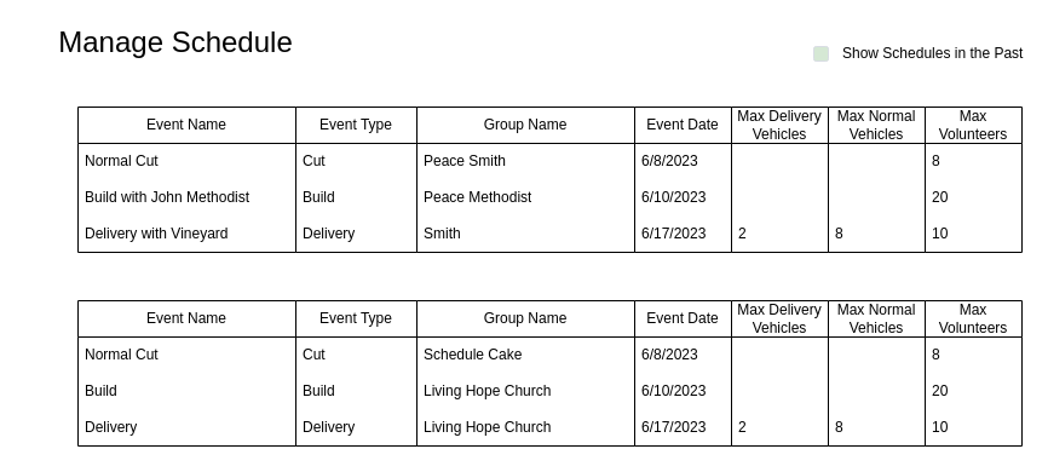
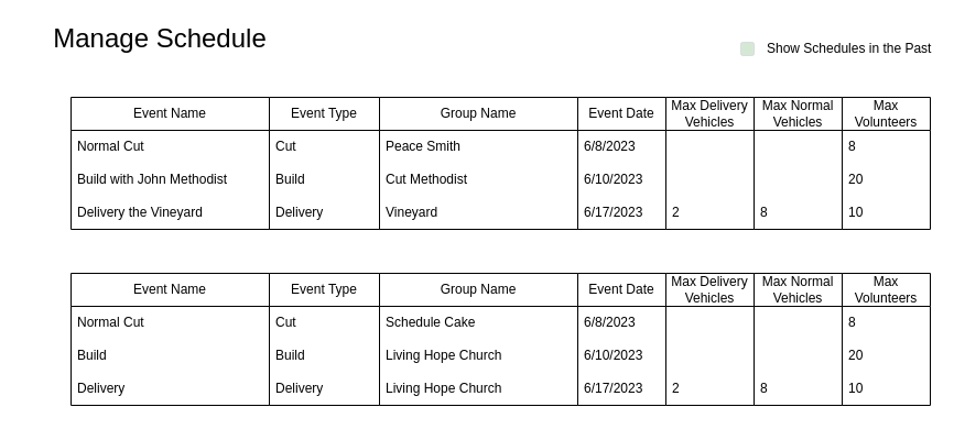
  <mxCell id="0" style=";html=1;" />
  <mxCell id="1" style=";html=1;" parent="0" />
  <mxCell id="2" value="Event Name" style="swimlane;fontStyle=0;childLayout=stackLayout;horizontal=1;startSize=30;horizontalStack=0;resizeParent=1;resizeParentMax=0;resizeLast=0;collapsible=1;marginBottom=0;whiteSpace=wrap;html=1;" vertex="1" parent="1"><mxGeometry x="64" y="88" width="180" height="120" as="geometry" /></mxCell>
  <mxCell id="3" value="Normal Cut" style="text;strokeColor=none;fillColor=none;align=left;verticalAlign=middle;spacingLeft=4;spacingRight=4;overflow=hidden;points=[[0,0.5],[1,0.5]];portConstraint=eastwest;rotatable=0;whiteSpace=wrap;html=1;" vertex="1" parent="2"><mxGeometry y="30" width="180" height="30" as="geometry" /></mxCell>
  <mxCell id="4" value="Build with John Methodist" style="text;strokeColor=none;fillColor=none;align=left;verticalAlign=middle;spacingLeft=4;spacingRight=4;overflow=hidden;points=[[0,0.5],[1,0.5]];portConstraint=eastwest;rotatable=0;whiteSpace=wrap;html=1;" vertex="1" parent="2"><mxGeometry y="60" width="180" height="30" as="geometry" /></mxCell>
- <mxCell id="5" value="Delivery with Vineyard" style="text;strokeColor=none;fillColor=none;align=left;verticalAlign=middle;spacingLeft=4;spacingRight=4;overflow=hidden;points=[[0,0.5],[1,0.5]];portConstraint=eastwest;rotatable=0;whiteSpace=wrap;html=1;" vertex="1" parent="2"><mxGeometry y="90" width="180" height="30" as="geometry" /></mxCell>
+ <mxCell id="5" value="Delivery the Vineyard" style="text;strokeColor=none;fillColor=none;align=left;verticalAlign=middle;spacingLeft=4;spacingRight=4;overflow=hidden;points=[[0,0.5],[1,0.5]];portConstraint=eastwest;rotatable=0;whiteSpace=wrap;html=1;" vertex="1" parent="2"><mxGeometry y="90" width="180" height="30" as="geometry" /></mxCell>
  <mxCell id="6" value="Event Type" style="swimlane;fontStyle=0;childLayout=stackLayout;horizontal=1;startSize=30;horizontalStack=0;resizeParent=1;resizeParentMax=0;resizeLast=0;collapsible=1;marginBottom=0;whiteSpace=wrap;html=1;" vertex="1" parent="1"><mxGeometry x="244" y="88" width="100" height="120" as="geometry"><mxRectangle x="220" y="80" width="100" height="30" as="alternateBounds" /></mxGeometry></mxCell>
  <mxCell id="7" value="Cut" style="text;strokeColor=none;fillColor=none;align=left;verticalAlign=middle;spacingLeft=4;spacingRight=4;overflow=hidden;points=[[0,0.5],[1,0.5]];portConstraint=eastwest;rotatable=0;whiteSpace=wrap;html=1;" vertex="1" parent="6"><mxGeometry y="30" width="100" height="30" as="geometry" /></mxCell>
  <mxCell id="8" value="Build" style="text;strokeColor=none;fillColor=none;align=left;verticalAlign=middle;spacingLeft=4;spacingRight=4;overflow=hidden;points=[[0,0.5],[1,0.5]];portConstraint=eastwest;rotatable=0;whiteSpace=wrap;html=1;" vertex="1" parent="6"><mxGeometry y="60" width="100" height="30" as="geometry" /></mxCell>
  <mxCell id="9" value="Delivery" style="text;strokeColor=none;fillColor=none;align=left;verticalAlign=middle;spacingLeft=4;spacingRight=4;overflow=hidden;points=[[0,0.5],[1,0.5]];portConstraint=eastwest;rotatable=0;whiteSpace=wrap;html=1;" vertex="1" parent="6"><mxGeometry y="90" width="100" height="30" as="geometry" /></mxCell>
  <mxCell id="10" value="Group Name" style="swimlane;fontStyle=0;childLayout=stackLayout;horizontal=1;startSize=30;horizontalStack=0;resizeParent=1;resizeParentMax=0;resizeLast=0;collapsible=1;marginBottom=0;whiteSpace=wrap;html=1;" vertex="1" parent="1"><mxGeometry x="344" y="88" width="180" height="120" as="geometry" /></mxCell>
  <mxCell id="11" value="Peace Smith" style="text;strokeColor=none;fillColor=none;align=left;verticalAlign=middle;spacingLeft=4;spacingRight=4;overflow=hidden;points=[[0,0.5],[1,0.5]];portConstraint=eastwest;rotatable=0;whiteSpace=wrap;html=1;" vertex="1" parent="10"><mxGeometry y="30" width="180" height="30" as="geometry" /></mxCell>
- <mxCell id="12" value="Peace Methodist" style="text;strokeColor=none;fillColor=none;align=left;verticalAlign=middle;spacingLeft=4;spacingRight=4;overflow=hidden;points=[[0,0.5],[1,0.5]];portConstraint=eastwest;rotatable=0;whiteSpace=wrap;html=1;" vertex="1" parent="10"><mxGeometry y="60" width="180" height="30" as="geometry" /></mxCell>
- <mxCell id="13" value="Smith" style="text;strokeColor=none;fillColor=none;align=left;verticalAlign=middle;spacingLeft=4;spacingRight=4;overflow=hidden;points=[[0,0.5],[1,0.5]];portConstraint=eastwest;rotatable=0;whiteSpace=wrap;html=1;" vertex="1" parent="10"><mxGeometry y="90" width="180" height="30" as="geometry" /></mxCell>
+ <mxCell id="12" value="Cut Methodist" style="text;strokeColor=none;fillColor=none;align=left;verticalAlign=middle;spacingLeft=4;spacingRight=4;overflow=hidden;points=[[0,0.5],[1,0.5]];portConstraint=eastwest;rotatable=0;whiteSpace=wrap;html=1;" vertex="1" parent="10"><mxGeometry y="60" width="180" height="30" as="geometry" /></mxCell>
+ <mxCell id="13" value="Vineyard" style="text;strokeColor=none;fillColor=none;align=left;verticalAlign=middle;spacingLeft=4;spacingRight=4;overflow=hidden;points=[[0,0.5],[1,0.5]];portConstraint=eastwest;rotatable=0;whiteSpace=wrap;html=1;" vertex="1" parent="10"><mxGeometry y="90" width="180" height="30" as="geometry" /></mxCell>
  <mxCell id="14" value="Event Date" style="swimlane;fontStyle=0;childLayout=stackLayout;horizontal=1;startSize=30;horizontalStack=0;resizeParent=1;resizeParentMax=0;resizeLast=0;collapsible=1;marginBottom=0;whiteSpace=wrap;html=1;" vertex="1" parent="1"><mxGeometry x="524" y="88" width="80" height="120" as="geometry" /></mxCell>
  <mxCell id="15" value="6/8/2023" style="text;strokeColor=none;fillColor=none;align=left;verticalAlign=middle;spacingLeft=4;spacingRight=4;overflow=hidden;points=[[0,0.5],[1,0.5]];portConstraint=eastwest;rotatable=0;whiteSpace=wrap;html=1;" vertex="1" parent="14"><mxGeometry y="30" width="80" height="30" as="geometry" /></mxCell>
  <mxCell id="16" value="6/10/2023" style="text;strokeColor=none;fillColor=none;align=left;verticalAlign=middle;spacingLeft=4;spacingRight=4;overflow=hidden;points=[[0,0.5],[1,0.5]];portConstraint=eastwest;rotatable=0;whiteSpace=wrap;html=1;" vertex="1" parent="14"><mxGeometry y="60" width="80" height="30" as="geometry" /></mxCell>
  <mxCell id="17" value="6/17/2023" style="text;strokeColor=none;fillColor=none;align=left;verticalAlign=middle;spacingLeft=4;spacingRight=4;overflow=hidden;points=[[0,0.5],[1,0.5]];portConstraint=eastwest;rotatable=0;whiteSpace=wrap;html=1;" vertex="1" parent="14"><mxGeometry y="90" width="80" height="30" as="geometry" /></mxCell>
  <mxCell id="18" value="Event Name" style="swimlane;fontStyle=0;childLayout=stackLayout;horizontal=1;startSize=30;horizontalStack=0;resizeParent=1;resizeParentMax=0;resizeLast=0;collapsible=1;marginBottom=0;whiteSpace=wrap;html=1;" vertex="1" parent="1"><mxGeometry x="64" y="248" width="180" height="120" as="geometry" /></mxCell>
  <mxCell id="19" value="Normal Cut" style="text;strokeColor=none;fillColor=none;align=left;verticalAlign=middle;spacingLeft=4;spacingRight=4;overflow=hidden;points=[[0,0.5],[1,0.5]];portConstraint=eastwest;rotatable=0;whiteSpace=wrap;html=1;" vertex="1" parent="18"><mxGeometry y="30" width="180" height="30" as="geometry" /></mxCell>
  <mxCell id="20" value="Build" style="text;strokeColor=none;fillColor=none;align=left;verticalAlign=middle;spacingLeft=4;spacingRight=4;overflow=hidden;points=[[0,0.5],[1,0.5]];portConstraint=eastwest;rotatable=0;whiteSpace=wrap;html=1;" vertex="1" parent="18"><mxGeometry y="60" width="180" height="30" as="geometry" /></mxCell>
  <mxCell id="21" value="Delivery" style="text;strokeColor=none;fillColor=none;align=left;verticalAlign=middle;spacingLeft=4;spacingRight=4;overflow=hidden;points=[[0,0.5],[1,0.5]];portConstraint=eastwest;rotatable=0;whiteSpace=wrap;html=1;" vertex="1" parent="18"><mxGeometry y="90" width="180" height="30" as="geometry" /></mxCell>
  <mxCell id="22" value="Event Type" style="swimlane;fontStyle=0;childLayout=stackLayout;horizontal=1;startSize=30;horizontalStack=0;resizeParent=1;resizeParentMax=0;resizeLast=0;collapsible=1;marginBottom=0;whiteSpace=wrap;html=1;" vertex="1" parent="1"><mxGeometry x="244" y="248" width="100" height="120" as="geometry" /></mxCell>
  <mxCell id="23" value="Cut" style="text;strokeColor=none;fillColor=none;align=left;verticalAlign=middle;spacingLeft=4;spacingRight=4;overflow=hidden;points=[[0,0.5],[1,0.5]];portConstraint=eastwest;rotatable=0;whiteSpace=wrap;html=1;" vertex="1" parent="22"><mxGeometry y="30" width="100" height="30" as="geometry" /></mxCell>
  <mxCell id="24" value="Build" style="text;strokeColor=none;fillColor=none;align=left;verticalAlign=middle;spacingLeft=4;spacingRight=4;overflow=hidden;points=[[0,0.5],[1,0.5]];portConstraint=eastwest;rotatable=0;whiteSpace=wrap;html=1;" vertex="1" parent="22"><mxGeometry y="60" width="100" height="30" as="geometry" /></mxCell>
  <mxCell id="25" value="Delivery" style="text;strokeColor=none;fillColor=none;align=left;verticalAlign=middle;spacingLeft=4;spacingRight=4;overflow=hidden;points=[[0,0.5],[1,0.5]];portConstraint=eastwest;rotatable=0;whiteSpace=wrap;html=1;" vertex="1" parent="22"><mxGeometry y="90" width="100" height="30" as="geometry" /></mxCell>
  <mxCell id="26" value="Group Name" style="swimlane;fontStyle=0;childLayout=stackLayout;horizontal=1;startSize=30;horizontalStack=0;resizeParent=1;resizeParentMax=0;resizeLast=0;collapsible=1;marginBottom=0;whiteSpace=wrap;html=1;" vertex="1" parent="1"><mxGeometry x="344" y="248" width="180" height="120" as="geometry" /></mxCell>
  <mxCell id="27" value="Schedule Cake" style="text;strokeColor=none;fillColor=none;align=left;verticalAlign=middle;spacingLeft=4;spacingRight=4;overflow=hidden;points=[[0,0.5],[1,0.5]];portConstraint=eastwest;rotatable=0;whiteSpace=wrap;html=1;" vertex="1" parent="26"><mxGeometry y="30" width="180" height="30" as="geometry" /></mxCell>
  <mxCell id="28" value="Living Hope Church" style="text;strokeColor=none;fillColor=none;align=left;verticalAlign=middle;spacingLeft=4;spacingRight=4;overflow=hidden;points=[[0,0.5],[1,0.5]];portConstraint=eastwest;rotatable=0;whiteSpace=wrap;html=1;" vertex="1" parent="26"><mxGeometry y="60" width="180" height="30" as="geometry" /></mxCell>
  <mxCell id="29" value="Living Hope Church" style="text;strokeColor=none;fillColor=none;align=left;verticalAlign=middle;spacingLeft=4;spacingRight=4;overflow=hidden;points=[[0,0.5],[1,0.5]];portConstraint=eastwest;rotatable=0;whiteSpace=wrap;html=1;" vertex="1" parent="26"><mxGeometry y="90" width="180" height="30" as="geometry" /></mxCell>
  <mxCell id="30" value="Event Date" style="swimlane;fontStyle=0;childLayout=stackLayout;horizontal=1;startSize=30;horizontalStack=0;resizeParent=1;resizeParentMax=0;resizeLast=0;collapsible=1;marginBottom=0;whiteSpace=wrap;html=1;" vertex="1" parent="1"><mxGeometry x="524" y="248" width="80" height="120" as="geometry" /></mxCell>
  <mxCell id="31" value="6/8/2023" style="text;strokeColor=none;fillColor=none;align=left;verticalAlign=middle;spacingLeft=4;spacingRight=4;overflow=hidden;points=[[0,0.5],[1,0.5]];portConstraint=eastwest;rotatable=0;whiteSpace=wrap;html=1;" vertex="1" parent="30"><mxGeometry y="30" width="80" height="30" as="geometry" /></mxCell>
  <mxCell id="32" value="6/10/2023" style="text;strokeColor=none;fillColor=none;align=left;verticalAlign=middle;spacingLeft=4;spacingRight=4;overflow=hidden;points=[[0,0.5],[1,0.5]];portConstraint=eastwest;rotatable=0;whiteSpace=wrap;html=1;" vertex="1" parent="30"><mxGeometry y="60" width="80" height="30" as="geometry" /></mxCell>
  <mxCell id="33" value="6/17/2023" style="text;strokeColor=none;fillColor=none;align=left;verticalAlign=middle;spacingLeft=4;spacingRight=4;overflow=hidden;points=[[0,0.5],[1,0.5]];portConstraint=eastwest;rotatable=0;whiteSpace=wrap;html=1;" vertex="1" parent="30"><mxGeometry y="90" width="80" height="30" as="geometry" /></mxCell>
  <mxCell id="34" value="Max Delivery Vehicles" style="swimlane;fontStyle=0;childLayout=stackLayout;horizontal=1;startSize=30;horizontalStack=0;resizeParent=1;resizeParentMax=0;resizeLast=0;collapsible=1;marginBottom=0;whiteSpace=wrap;html=1;" vertex="1" parent="1"><mxGeometry x="604" y="88" width="80" height="120" as="geometry" /></mxCell>
  <mxCell id="35" value="&amp;nbsp;" style="text;strokeColor=none;fillColor=none;align=left;verticalAlign=middle;spacingLeft=4;spacingRight=4;overflow=hidden;points=[[0,0.5],[1,0.5]];portConstraint=eastwest;rotatable=0;whiteSpace=wrap;html=1;" vertex="1" parent="34"><mxGeometry y="30" width="80" height="30" as="geometry" /></mxCell>
  <mxCell id="36" value="&amp;nbsp;" style="text;strokeColor=none;fillColor=none;align=left;verticalAlign=middle;spacingLeft=4;spacingRight=4;overflow=hidden;points=[[0,0.5],[1,0.5]];portConstraint=eastwest;rotatable=0;whiteSpace=wrap;html=1;" vertex="1" parent="34"><mxGeometry y="60" width="80" height="30" as="geometry" /></mxCell>
  <mxCell id="37" value="2" style="text;strokeColor=none;fillColor=none;align=left;verticalAlign=middle;spacingLeft=4;spacingRight=4;overflow=hidden;points=[[0,0.5],[1,0.5]];portConstraint=eastwest;rotatable=0;whiteSpace=wrap;html=1;" vertex="1" parent="34"><mxGeometry y="90" width="80" height="30" as="geometry" /></mxCell>
  <mxCell id="38" value="Max Normal Vehicles" style="swimlane;fontStyle=0;childLayout=stackLayout;horizontal=1;startSize=30;horizontalStack=0;resizeParent=1;resizeParentMax=0;resizeLast=0;collapsible=1;marginBottom=0;whiteSpace=wrap;html=1;" vertex="1" parent="1"><mxGeometry x="684" y="88" width="80" height="120" as="geometry" /></mxCell>
  <mxCell id="39" value="&amp;nbsp;" style="text;strokeColor=none;fillColor=none;align=left;verticalAlign=middle;spacingLeft=4;spacingRight=4;overflow=hidden;points=[[0,0.5],[1,0.5]];portConstraint=eastwest;rotatable=0;whiteSpace=wrap;html=1;" vertex="1" parent="38"><mxGeometry y="30" width="80" height="30" as="geometry" /></mxCell>
  <mxCell id="40" value="&amp;nbsp;" style="text;strokeColor=none;fillColor=none;align=left;verticalAlign=middle;spacingLeft=4;spacingRight=4;overflow=hidden;points=[[0,0.5],[1,0.5]];portConstraint=eastwest;rotatable=0;whiteSpace=wrap;html=1;" vertex="1" parent="38"><mxGeometry y="60" width="80" height="30" as="geometry" /></mxCell>
  <mxCell id="41" value="8" style="text;strokeColor=none;fillColor=none;align=left;verticalAlign=middle;spacingLeft=4;spacingRight=4;overflow=hidden;points=[[0,0.5],[1,0.5]];portConstraint=eastwest;rotatable=0;whiteSpace=wrap;html=1;" vertex="1" parent="38"><mxGeometry y="90" width="80" height="30" as="geometry" /></mxCell>
  <mxCell id="42" value="Max Volunteers" style="swimlane;fontStyle=0;childLayout=stackLayout;horizontal=1;startSize=30;horizontalStack=0;resizeParent=1;resizeParentMax=0;resizeLast=0;collapsible=1;marginBottom=0;whiteSpace=wrap;html=1;" vertex="1" parent="1"><mxGeometry x="764" y="88" width="80" height="120" as="geometry" /></mxCell>
  <mxCell id="43" value="8" style="text;strokeColor=none;fillColor=none;align=left;verticalAlign=middle;spacingLeft=4;spacingRight=4;overflow=hidden;points=[[0,0.5],[1,0.5]];portConstraint=eastwest;rotatable=0;whiteSpace=wrap;html=1;" vertex="1" parent="42"><mxGeometry y="30" width="80" height="30" as="geometry" /></mxCell>
  <mxCell id="44" value="20" style="text;strokeColor=none;fillColor=none;align=left;verticalAlign=middle;spacingLeft=4;spacingRight=4;overflow=hidden;points=[[0,0.5],[1,0.5]];portConstraint=eastwest;rotatable=0;whiteSpace=wrap;html=1;" vertex="1" parent="42"><mxGeometry y="60" width="80" height="30" as="geometry" /></mxCell>
  <mxCell id="45" value="10" style="text;strokeColor=none;fillColor=none;align=left;verticalAlign=middle;spacingLeft=4;spacingRight=4;overflow=hidden;points=[[0,0.5],[1,0.5]];portConstraint=eastwest;rotatable=0;whiteSpace=wrap;html=1;" vertex="1" parent="42"><mxGeometry y="90" width="80" height="30" as="geometry" /></mxCell>
  <mxCell id="46" value="Max Delivery Vehicles" style="swimlane;fontStyle=0;childLayout=stackLayout;horizontal=1;startSize=30;horizontalStack=0;resizeParent=1;resizeParentMax=0;resizeLast=0;collapsible=1;marginBottom=0;whiteSpace=wrap;html=1;" vertex="1" parent="1"><mxGeometry x="604" y="248" width="80" height="120" as="geometry" /></mxCell>
  <mxCell id="47" value="&amp;nbsp;" style="text;strokeColor=none;fillColor=none;align=left;verticalAlign=middle;spacingLeft=4;spacingRight=4;overflow=hidden;points=[[0,0.5],[1,0.5]];portConstraint=eastwest;rotatable=0;whiteSpace=wrap;html=1;" vertex="1" parent="46"><mxGeometry y="30" width="80" height="30" as="geometry" /></mxCell>
  <mxCell id="48" value="&amp;nbsp;" style="text;strokeColor=none;fillColor=none;align=left;verticalAlign=middle;spacingLeft=4;spacingRight=4;overflow=hidden;points=[[0,0.5],[1,0.5]];portConstraint=eastwest;rotatable=0;whiteSpace=wrap;html=1;" vertex="1" parent="46"><mxGeometry y="60" width="80" height="30" as="geometry" /></mxCell>
  <mxCell id="49" value="2" style="text;strokeColor=none;fillColor=none;align=left;verticalAlign=middle;spacingLeft=4;spacingRight=4;overflow=hidden;points=[[0,0.5],[1,0.5]];portConstraint=eastwest;rotatable=0;whiteSpace=wrap;html=1;" vertex="1" parent="46"><mxGeometry y="90" width="80" height="30" as="geometry" /></mxCell>
  <mxCell id="50" value="Max Normal Vehicles" style="swimlane;fontStyle=0;childLayout=stackLayout;horizontal=1;startSize=30;horizontalStack=0;resizeParent=1;resizeParentMax=0;resizeLast=0;collapsible=1;marginBottom=0;whiteSpace=wrap;html=1;" vertex="1" parent="1"><mxGeometry x="684" y="248" width="80" height="120" as="geometry" /></mxCell>
  <mxCell id="51" value="&amp;nbsp;" style="text;strokeColor=none;fillColor=none;align=left;verticalAlign=middle;spacingLeft=4;spacingRight=4;overflow=hidden;points=[[0,0.5],[1,0.5]];portConstraint=eastwest;rotatable=0;whiteSpace=wrap;html=1;" vertex="1" parent="50"><mxGeometry y="30" width="80" height="30" as="geometry" /></mxCell>
  <mxCell id="52" value="&amp;nbsp;" style="text;strokeColor=none;fillColor=none;align=left;verticalAlign=middle;spacingLeft=4;spacingRight=4;overflow=hidden;points=[[0,0.5],[1,0.5]];portConstraint=eastwest;rotatable=0;whiteSpace=wrap;html=1;" vertex="1" parent="50"><mxGeometry y="60" width="80" height="30" as="geometry" /></mxCell>
  <mxCell id="53" value="8" style="text;strokeColor=none;fillColor=none;align=left;verticalAlign=middle;spacingLeft=4;spacingRight=4;overflow=hidden;points=[[0,0.5],[1,0.5]];portConstraint=eastwest;rotatable=0;whiteSpace=wrap;html=1;" vertex="1" parent="50"><mxGeometry y="90" width="80" height="30" as="geometry" /></mxCell>
  <mxCell id="54" value="Max Volunteers" style="swimlane;fontStyle=0;childLayout=stackLayout;horizontal=1;startSize=30;horizontalStack=0;resizeParent=1;resizeParentMax=0;resizeLast=0;collapsible=1;marginBottom=0;whiteSpace=wrap;html=1;" vertex="1" parent="1"><mxGeometry x="764" y="248" width="80" height="120" as="geometry" /></mxCell>
  <mxCell id="55" value="8" style="text;strokeColor=none;fillColor=none;align=left;verticalAlign=middle;spacingLeft=4;spacingRight=4;overflow=hidden;points=[[0,0.5],[1,0.5]];portConstraint=eastwest;rotatable=0;whiteSpace=wrap;html=1;" vertex="1" parent="54"><mxGeometry y="30" width="80" height="30" as="geometry" /></mxCell>
  <mxCell id="56" value="20" style="text;strokeColor=none;fillColor=none;align=left;verticalAlign=middle;spacingLeft=4;spacingRight=4;overflow=hidden;points=[[0,0.5],[1,0.5]];portConstraint=eastwest;rotatable=0;whiteSpace=wrap;html=1;" vertex="1" parent="54"><mxGeometry y="60" width="80" height="30" as="geometry" /></mxCell>
  <mxCell id="57" value="10" style="text;strokeColor=none;fillColor=none;align=left;verticalAlign=middle;spacingLeft=4;spacingRight=4;overflow=hidden;points=[[0,0.5],[1,0.5]];portConstraint=eastwest;rotatable=0;whiteSpace=wrap;html=1;" vertex="1" parent="54"><mxGeometry y="90" width="80" height="30" as="geometry" /></mxCell>
  <mxCell id="58" value="Show Schedules in the Past" style="rounded=1;fillColor=#d5e8d4;strokeColor=#D8DCE3;align=left;verticalAlign=middle;fontStyle=0;fontSize=12;labelPosition=right;verticalLabelPosition=middle;spacingLeft=10;html=1;shadow=0;dashed=0;" vertex="1" parent="1"><mxGeometry x="672" y="38" width="12" height="12" as="geometry" /></mxCell>
  <mxCell id="59" value="&lt;font style=&quot;font-size: 24px;&quot;&gt;Manage Schedule&lt;/font&gt;" style="text;strokeColor=none;align=center;fillColor=none;html=1;verticalAlign=middle;whiteSpace=wrap;rounded=0;" vertex="1" parent="1"><mxGeometry x="20" y="20" width="250" height="30" as="geometry" /></mxCell>
